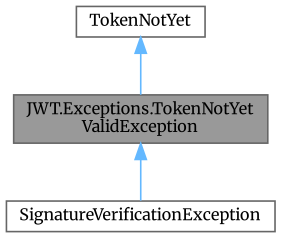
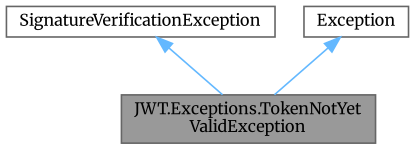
  digraph {
    fontname=Merriweather
    node [color=gray40 fillcolor=white fontname=Merriweather fontsize=10 shape=box style=filled]
    edge [color=steelblue1 dir=back fontname=Merriweather fontsize=10 labelfontname=Helvetica labelfontsize=10 style=solid]
    n1 [fillcolor=grey60 fontcolor=black height=0.2 label="JWT.Exceptions.TokenNotYet\lValidException" width=0.4]
    n2 [height=0.2 label=SignatureVerificationException width=0.4]
-   n3 [height=0.2 label=TokenNotYet width=0.4]
-   n1 -> n2
+   n3 [height=0.2 label=Exception width=0.4]
+   n2 -> n1
    n3 -> n1
  }
